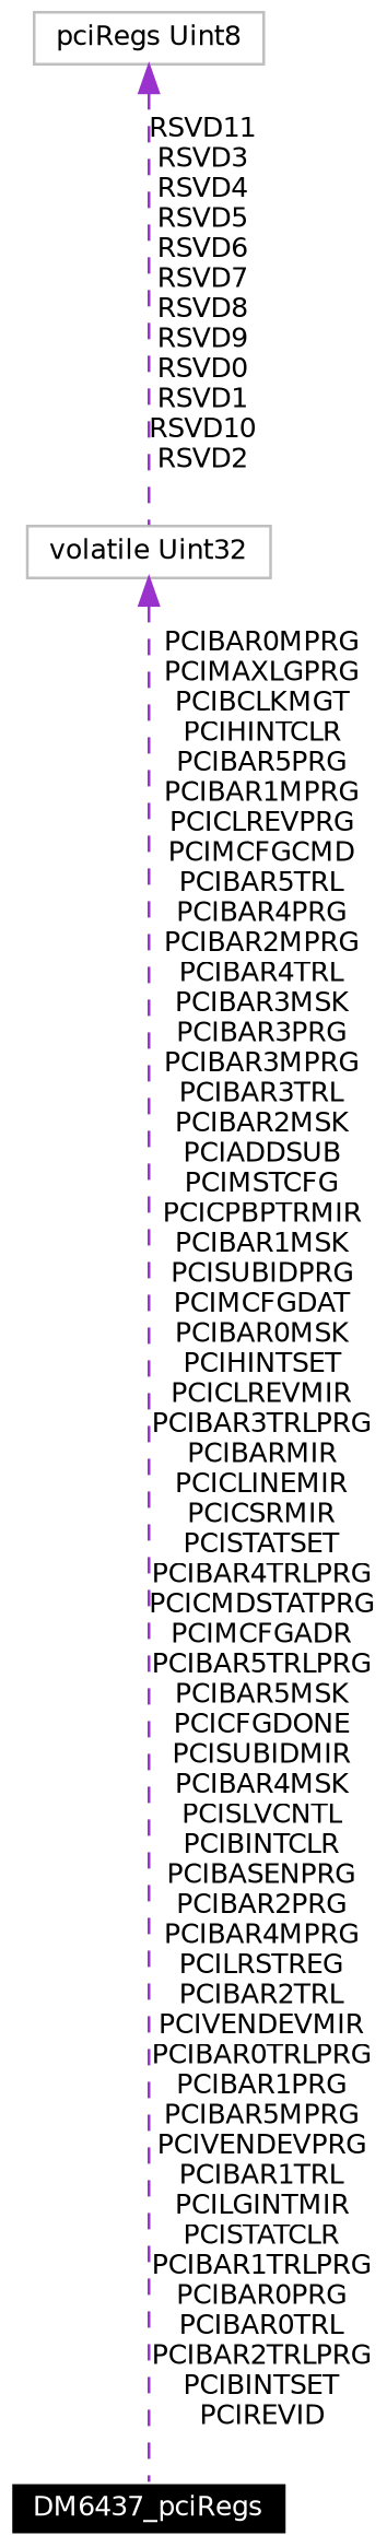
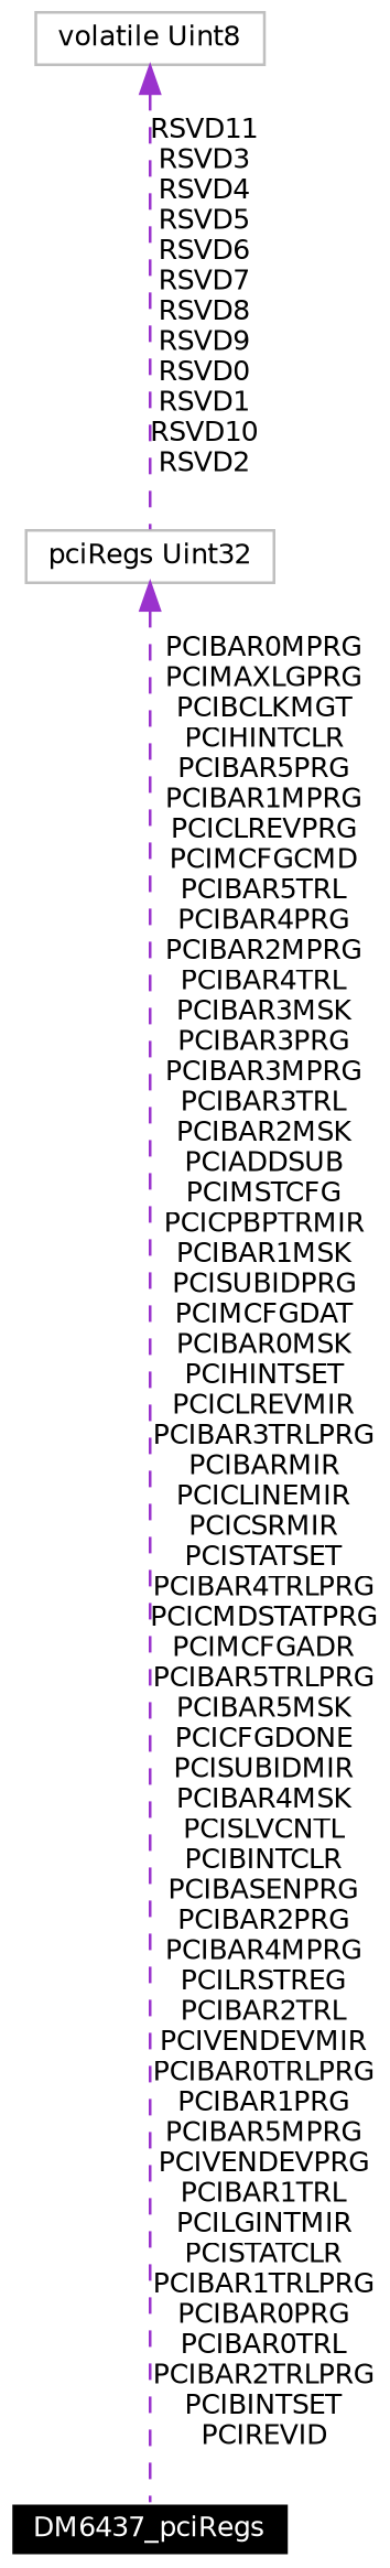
  digraph {
    node [color=grey75 fillcolor=white fontname=Helvetica fontsize=10 shape=record style=filled]
    edge [color=darkorchid3 dir=back fontname=Helvetica fontsize=10 labelfontname=Helvetica labelfontsize=10 style=dashed]
    n1 [color=white fillcolor=black fontcolor=white height=0.2 label=DM6437_pciRegs width=0.4]
-   n2 [height=0.2 label="volatile Uint32" width=0.4]
-   n3 [height=0.2 label="pciRegs Uint8" width=0.4]
+   n2 [height=0.2 label="pciRegs Uint32" width=0.4]
+   n3 [height=0.2 label="volatile Uint8" width=0.4]
    n2 -> n1 [label="PCIBAR0MPRG\nPCIMAXLGPRG\nPCIBCLKMGT\nPCIHINTCLR\nPCIBAR5PRG\nPCIBAR1MPRG\nPCICLREVPRG\nPCIMCFGCMD\nPCIBAR5TRL\nPCIBAR4PRG\nPCIBAR2MPRG\nPCIBAR4TRL\nPCIBAR3MSK\nPCIBAR3PRG\nPCIBAR3MPRG\nPCIBAR3TRL\nPCIBAR2MSK\nPCIADDSUB\nPCIMSTCFG\nPCICPBPTRMIR\nPCIBAR1MSK\nPCISUBIDPRG\nPCIMCFGDAT\nPCIBAR0MSK\nPCIHINTSET\nPCICLREVMIR\nPCIBAR3TRLPRG\nPCIBARMIR\nPCICLINEMIR\nPCICSRMIR\nPCISTATSET\nPCIBAR4TRLPRG\nPCICMDSTATPRG\nPCIMCFGADR\nPCIBAR5TRLPRG\nPCIBAR5MSK\nPCICFGDONE\nPCISUBIDMIR\nPCIBAR4MSK\nPCISLVCNTL\nPCIBINTCLR\nPCIBASENPRG\nPCIBAR2PRG\nPCIBAR4MPRG\nPCILRSTREG\nPCIBAR2TRL\nPCIVENDEVMIR\nPCIBAR0TRLPRG\nPCIBAR1PRG\nPCIBAR5MPRG\nPCIVENDEVPRG\nPCIBAR1TRL\nPCILGINTMIR\nPCISTATCLR\nPCIBAR1TRLPRG\nPCIBAR0PRG\nPCIBAR0TRL\nPCIBAR2TRLPRG\nPCIBINTSET\nPCIREVID"]
    n3 -> n2 [label="RSVD11\nRSVD3\nRSVD4\nRSVD5\nRSVD6\nRSVD7\nRSVD8\nRSVD9\nRSVD0\nRSVD1\nRSVD10\nRSVD2"]
  }
